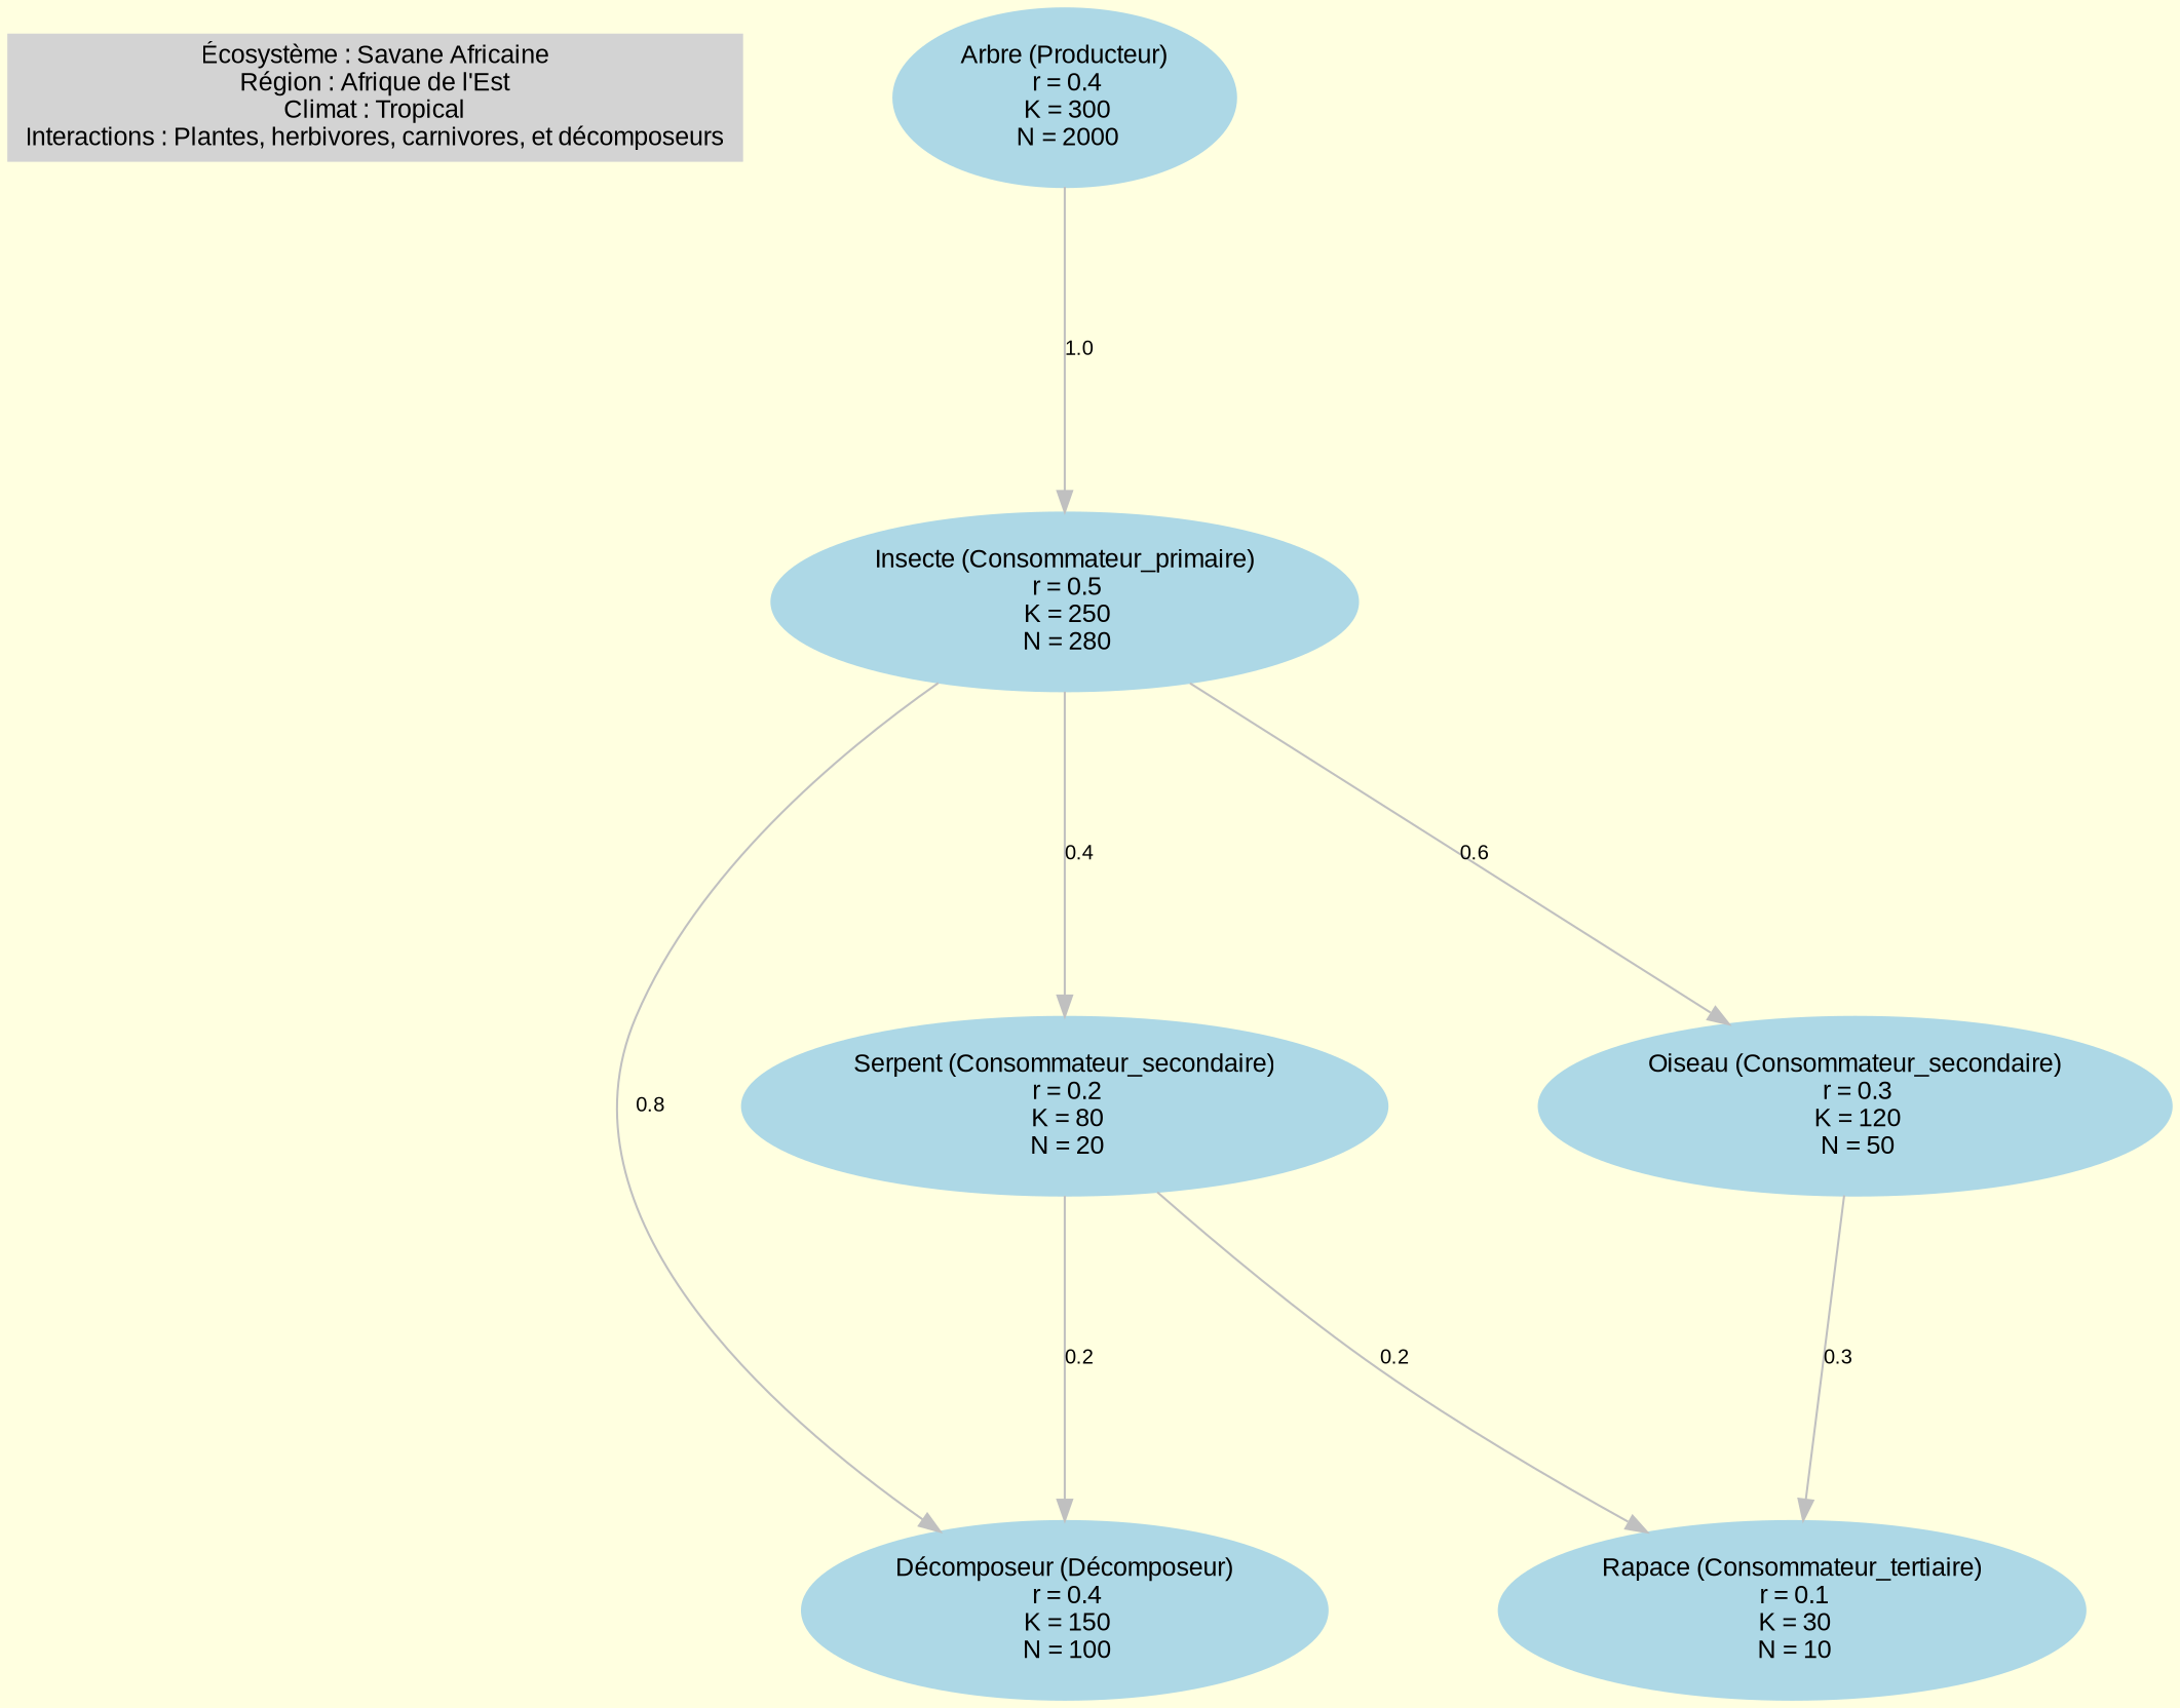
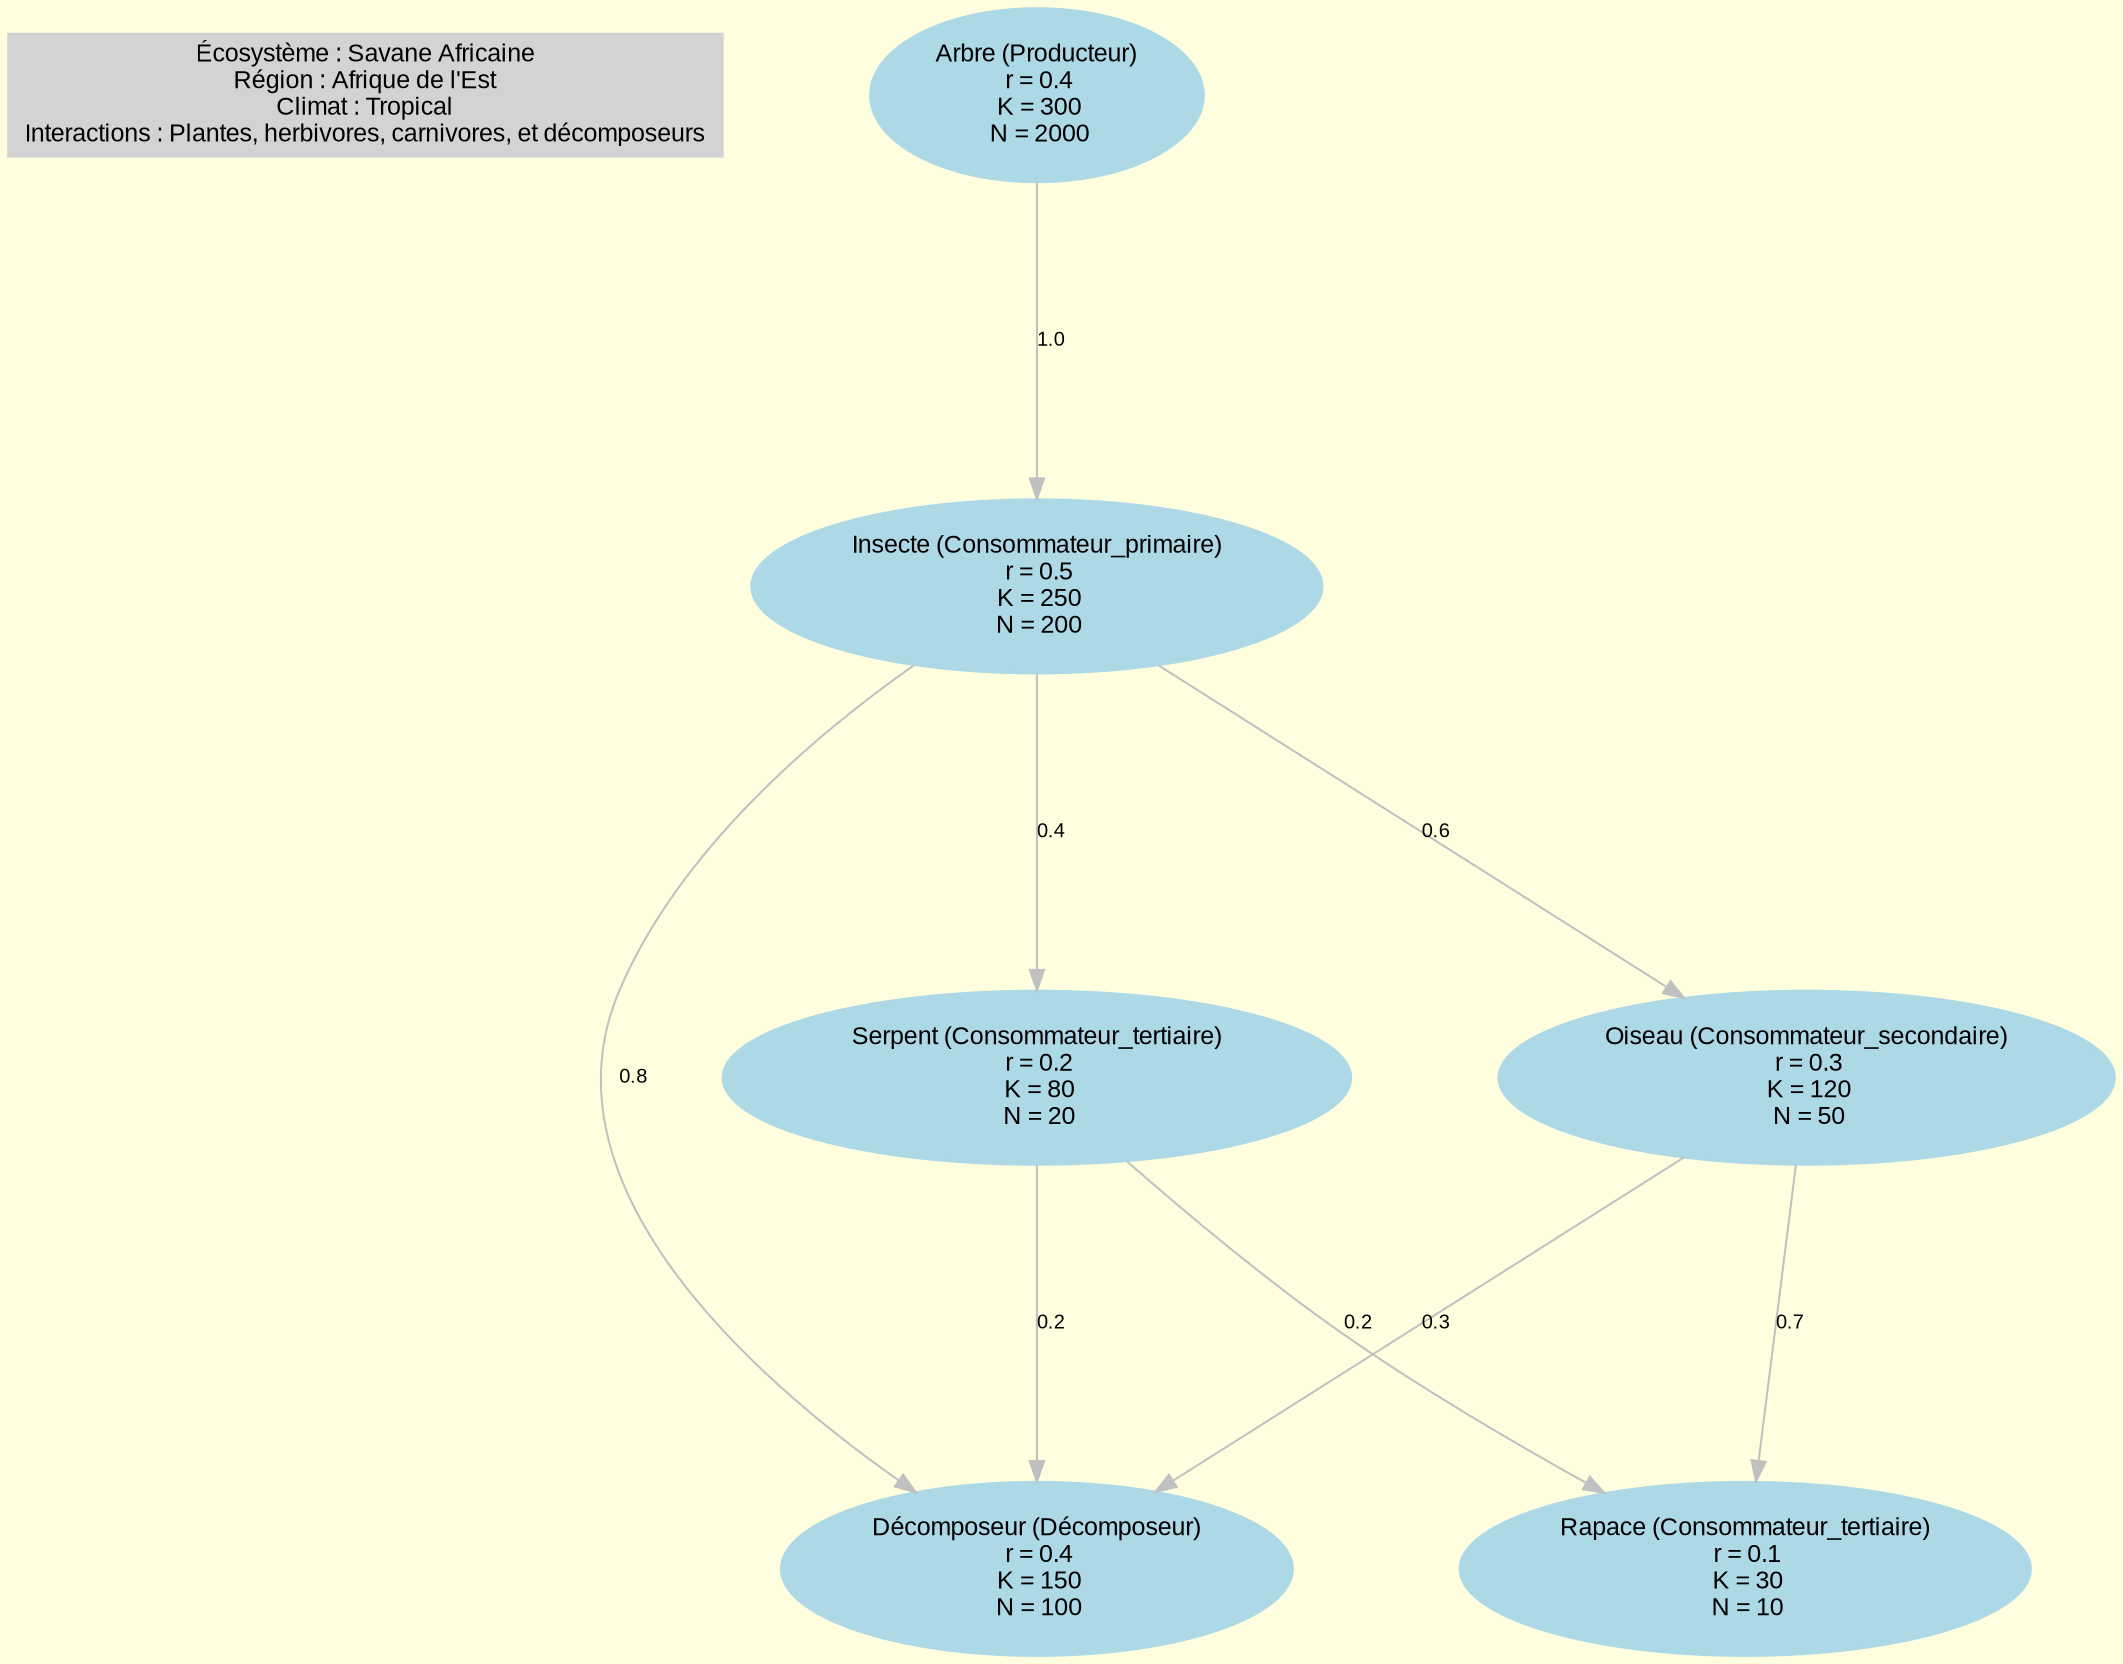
  digraph {
    bgcolor=lightyellow
    nodesep=1
    ranksep=2
    splines=true
    node [color=lightblue fontname=Arial fontsize=12 shape=ellipse style=filled]
    edge [color=gray fontname=Arial fontsize=10]
    n1 [color=lightgrey label="Écosystème : Savane Africaine\nRégion : Afrique de l'Est\nClimat : Tropical\nInteractions : Plantes, herbivores, carnivores, et décomposeurs" shape=box]
    n2 [label="Arbre (Producteur)\n r = 0.4\n K = 300\n N = 2000"]
-   n3 [label="Insecte (Consommateur_primaire)\n r = 0.5\n K = 250\n N = 280"]
+   n3 [label="Insecte (Consommateur_primaire)\n r = 0.5\n K = 250\n N = 200"]
    n4 [label="Oiseau (Consommateur_secondaire)\n r = 0.3\n K = 120\n N = 50"]
-   n5 [label="Serpent (Consommateur_secondaire)\n r = 0.2\n K = 80\n N = 20"]
+   n5 [label="Serpent (Consommateur_tertiaire)\n r = 0.2\n K = 80\n N = 20"]
    n6 [label="Décomposeur (Décomposeur)\n r = 0.4\n K = 150\n N = 100"]
    n7 [label="Rapace (Consommateur_tertiaire)\n r = 0.1\n K = 30\n N = 10"]
    n2 -> n3 [label=1.0]
    n3 -> n4 [label=0.6]
    n3 -> n5 [label=0.4]
    n3 -> n6 [label=0.8]
-   n4 -> n7 [label=0.3]
+   n4 -> n6 [label=0.3]
+   n4 -> n7 [label=0.7]
    n5 -> n6 [label=0.2]
    n5 -> n7 [label=0.2]
  }
